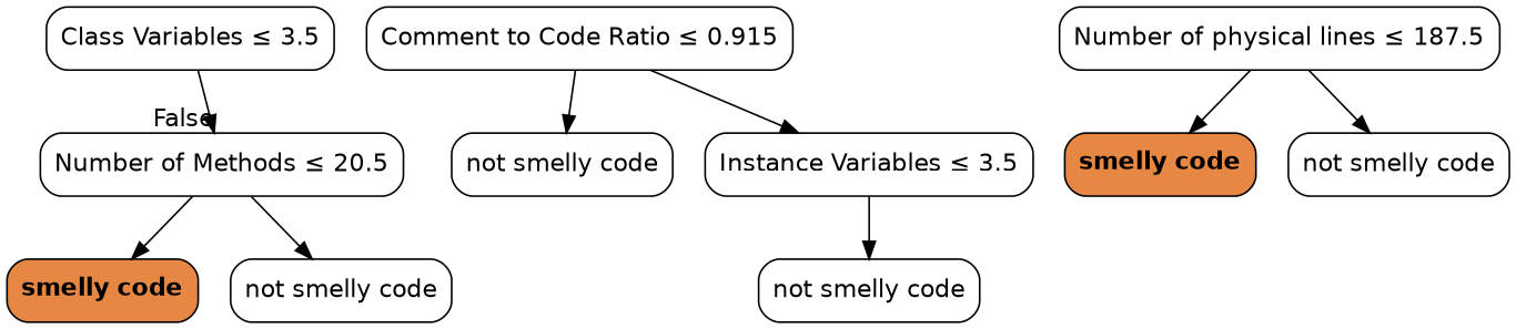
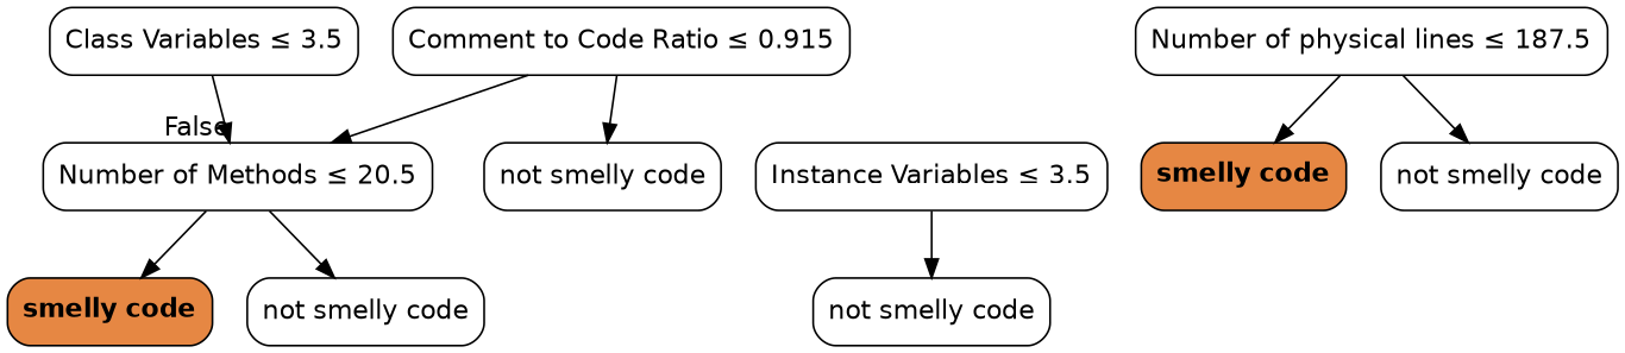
  digraph {
    node [color=black fillcolor="#FFFFFF" fontname=helvetica shape=box style="filled, rounded"]
    edge [fontname=helvetica]
    n1 [label=<Class Variables &le; 3.5>]
    n2 [label=<Number of Methods &le; 20.5>]
    n3 [label=<Comment to Code Ratio &le; 0.915>]
    n4 [label=<not smelly code>]
    n5 [label=<Instance Variables &le; 3.5>]
    n6 [fillcolor="#e68743" label=<<b>smelly code</b>>]
    n7 [label=<not smelly code>]
    n8 [label=<not smelly code>]
    n9 [label=<Number of physical lines &le; 187.5>]
    n10 [fillcolor="#e68743" label=<<b>smelly code</b>>]
    n11 [label=<not smelly code>]
    n1 -> n2 [headlabel=False labelangle=-45 labeldistance=2.5]
    n2 -> n6
    n2 -> n7
    n3 -> n4
-   n3 -> n5
+   n3 -> n2
    n5 -> n8
    n9 -> n10
    n9 -> n11
  }
